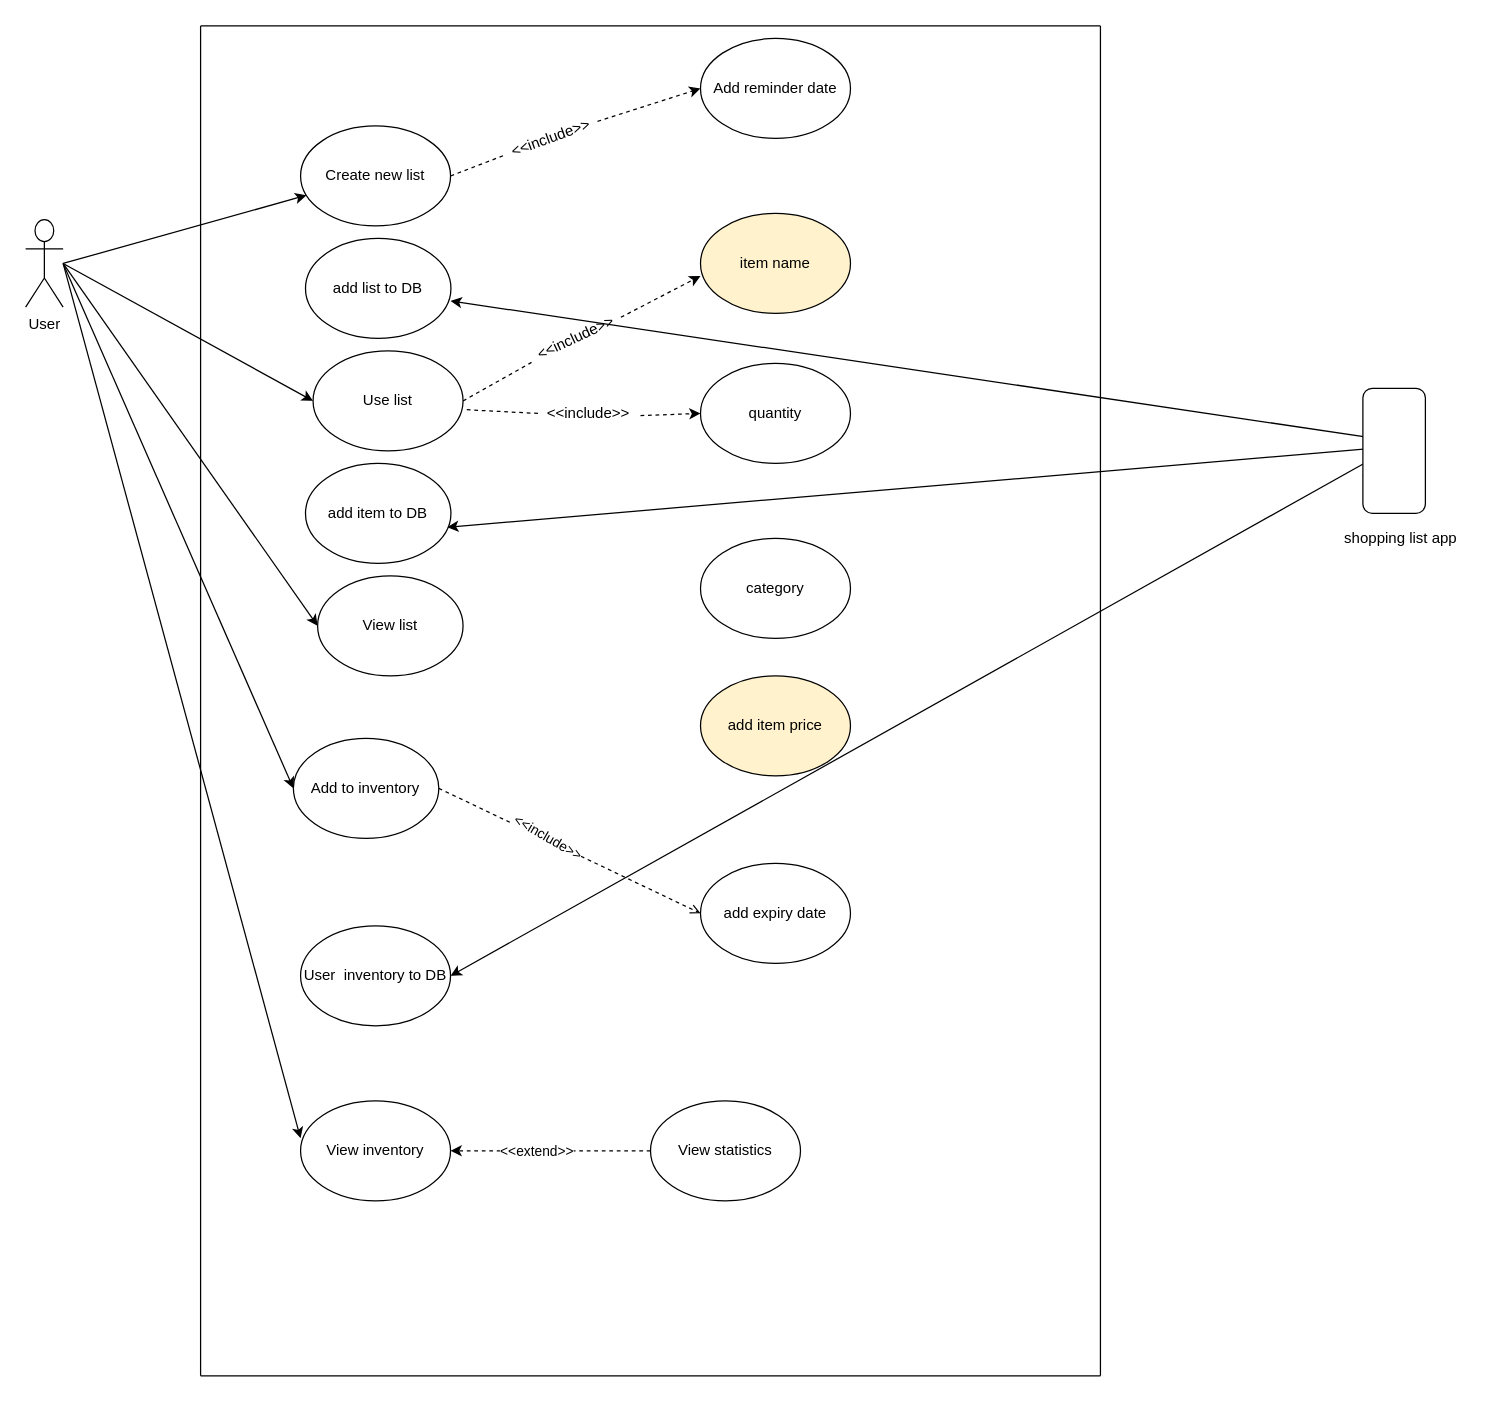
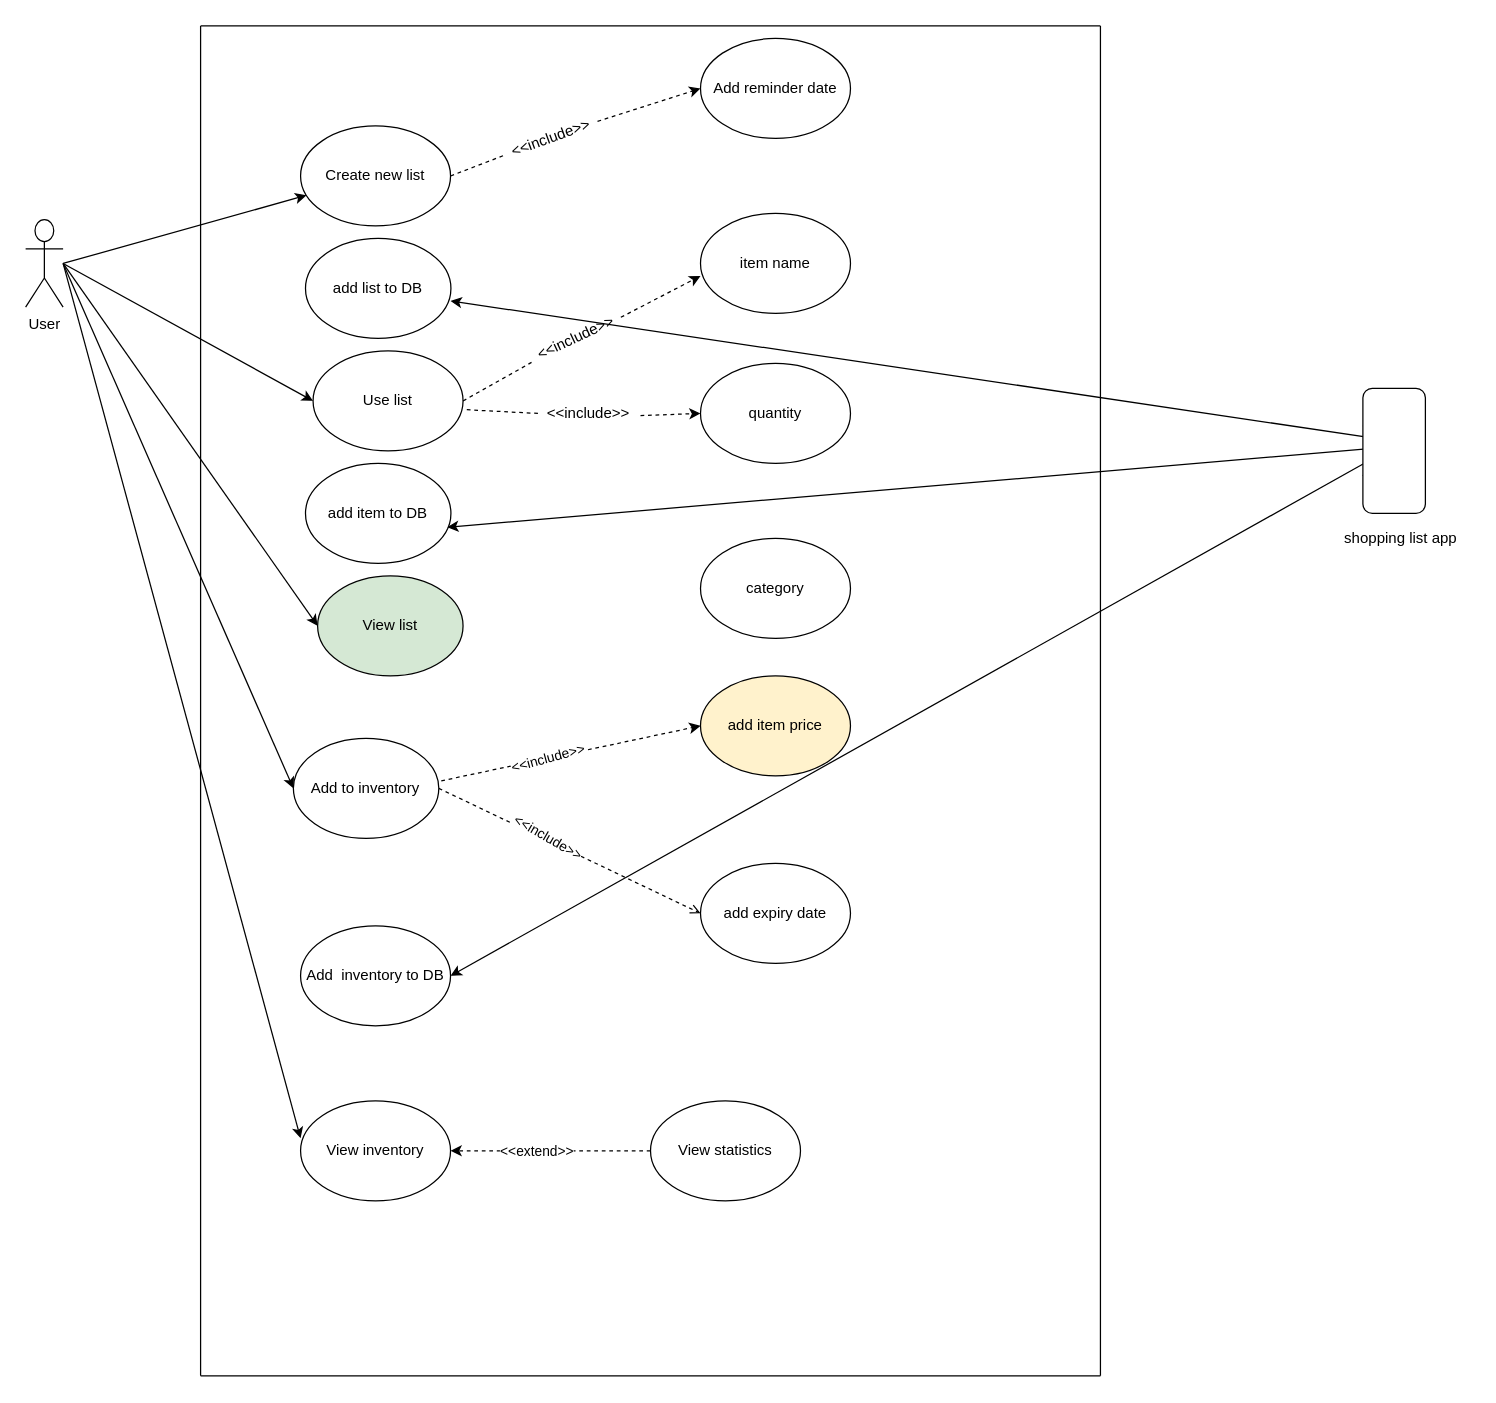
  <mxCell id="0" />
  <mxCell id="1" parent="0" />
  <mxCell id="2" value="User" style="shape=umlActor;verticalLabelPosition=bottom;verticalAlign=top;html=1;outlineConnect=0;" parent="1" vertex="1"><mxGeometry x="20" y="175" width="30" height="70" as="geometry" /></mxCell>
  <mxCell id="3" value="Create new list" style="ellipse;whiteSpace=wrap;html=1;" parent="1" vertex="1"><mxGeometry x="240" y="100" width="120" height="80" as="geometry" /></mxCell>
  <mxCell id="4" value="Use list" style="ellipse;whiteSpace=wrap;html=1;" parent="1" vertex="1"><mxGeometry x="250" y="280" width="120" height="80" as="geometry" /></mxCell>
  <mxCell id="5" value="" style="endArrow=classic;html=1;rounded=0;" parent="1" target="3" edge="1"><mxGeometry width="50" height="50" relative="1" as="geometry"><mxPoint x="50" y="210" as="sourcePoint" /><mxPoint x="410" y="210" as="targetPoint" /></mxGeometry></mxCell>
  <mxCell id="6" value="" style="endArrow=classic;html=1;rounded=0;entryX=0;entryY=0.5;entryDx=0;entryDy=0;" parent="1" target="4" edge="1"><mxGeometry width="50" height="50" relative="1" as="geometry"><mxPoint x="50" y="210" as="sourcePoint" /><mxPoint x="410" y="210" as="targetPoint" /></mxGeometry></mxCell>
- <mxCell id="7" value="item name" style="ellipse;whiteSpace=wrap;html=1;fillColor=#fff2cc;" parent="1" vertex="1"><mxGeometry x="560" y="170" width="120" height="80" as="geometry" /></mxCell>
+ <mxCell id="7" value="item name" style="ellipse;whiteSpace=wrap;html=1;" parent="1" vertex="1"><mxGeometry x="560" y="170" width="120" height="80" as="geometry" /></mxCell>
  <mxCell id="8" value="quantity" style="ellipse;whiteSpace=wrap;html=1;" parent="1" vertex="1"><mxGeometry x="560" y="290" width="120" height="80" as="geometry" /></mxCell>
  <mxCell id="9" value="" style="endArrow=classic;html=1;rounded=0;exitX=1;exitY=0.5;exitDx=0;exitDy=0;entryX=0;entryY=0.625;entryDx=0;entryDy=0;entryPerimeter=0;dashed=1;startArrow=none;" parent="1" source="17" target="7" edge="1"><mxGeometry width="50" height="50" relative="1" as="geometry"><mxPoint x="360" y="560" as="sourcePoint" /><mxPoint x="560" y="280" as="targetPoint" /></mxGeometry></mxCell>
  <mxCell id="10" value="" style="endArrow=classic;html=1;rounded=0;exitX=1.025;exitY=0.588;exitDx=0;exitDy=0;entryX=0;entryY=0.5;entryDx=0;entryDy=0;exitPerimeter=0;dashed=1;startArrow=none;" parent="1" source="19" target="8" edge="1"><mxGeometry width="50" height="50" relative="1" as="geometry"><mxPoint x="380" y="330" as="sourcePoint" /><mxPoint x="567" y="289.04" as="targetPoint" /></mxGeometry></mxCell>
  <mxCell id="11" value="Add reminder date" style="ellipse;whiteSpace=wrap;html=1;" parent="1" vertex="1"><mxGeometry x="560" y="30" width="120" height="80" as="geometry" /></mxCell>
  <mxCell id="12" value="" style="group" parent="1" vertex="1" connectable="0"><mxGeometry x="560" y="430" width="120" height="80" as="geometry" /></mxCell>
  <mxCell id="13" value="category" style="ellipse;whiteSpace=wrap;html=1;" parent="12" vertex="1"><mxGeometry width="120" height="80" as="geometry" /></mxCell>
  <mxCell id="14" value="" style="endArrow=classic;html=1;rounded=0;exitX=1;exitY=0.5;exitDx=0;exitDy=0;entryX=0;entryY=0.5;entryDx=0;entryDy=0;dashed=1;startArrow=none;" parent="1" source="15" target="11" edge="1"><mxGeometry width="50" height="50" relative="1" as="geometry"><mxPoint x="360" y="160" as="sourcePoint" /><mxPoint x="410" y="110" as="targetPoint" /></mxGeometry></mxCell>
  <mxCell id="15" value="&amp;lt;&amp;lt;include&amp;gt;&amp;gt;" style="text;html=1;align=center;verticalAlign=middle;resizable=0;points=[];autosize=1;strokeColor=none;fillColor=none;rotation=-20;" parent="1" vertex="1"><mxGeometry x="400" y="100" width="80" height="20" as="geometry" /></mxCell>
  <mxCell id="16" value="" style="endArrow=none;html=1;rounded=0;exitX=1;exitY=0.5;exitDx=0;exitDy=0;entryX=0;entryY=0.5;entryDx=0;entryDy=0;dashed=1;" parent="1" source="3" target="15" edge="1"><mxGeometry width="50" height="50" relative="1" as="geometry"><mxPoint x="360" y="140" as="sourcePoint" /><mxPoint x="560" y="70" as="targetPoint" /></mxGeometry></mxCell>
  <mxCell id="17" value="&amp;lt;&amp;lt;include&amp;gt;&amp;gt;" style="text;html=1;align=center;verticalAlign=middle;resizable=0;points=[];autosize=1;strokeColor=none;fillColor=none;rotation=-25;" parent="1" vertex="1"><mxGeometry x="420" y="260" width="80" height="20" as="geometry" /></mxCell>
  <mxCell id="18" value="" style="endArrow=none;html=1;rounded=0;exitX=1;exitY=0.5;exitDx=0;exitDy=0;entryX=0;entryY=0.625;entryDx=0;entryDy=0;entryPerimeter=0;dashed=1;" parent="1" source="4" target="17" edge="1"><mxGeometry width="50" height="50" relative="1" as="geometry"><mxPoint x="370" y="320" as="sourcePoint" /><mxPoint x="560" y="220" as="targetPoint" /></mxGeometry></mxCell>
  <mxCell id="19" value="&amp;lt;&amp;lt;include&amp;gt;&amp;gt;" style="text;html=1;align=center;verticalAlign=middle;resizable=0;points=[];autosize=1;strokeColor=none;fillColor=none;rotation=0;" parent="1" vertex="1"><mxGeometry x="430" y="320" width="80" height="20" as="geometry" /></mxCell>
  <mxCell id="20" value="" style="endArrow=none;html=1;rounded=0;exitX=1.025;exitY=0.588;exitDx=0;exitDy=0;entryX=0;entryY=0.5;entryDx=0;entryDy=0;exitPerimeter=0;dashed=1;" parent="1" source="4" target="19" edge="1"><mxGeometry width="50" height="50" relative="1" as="geometry"><mxPoint x="373" y="327.04" as="sourcePoint" /><mxPoint x="560" y="330" as="targetPoint" /></mxGeometry></mxCell>
  <mxCell id="21" value="" style="endArrow=classic;html=1;rounded=0;entryX=0;entryY=0.5;entryDx=0;entryDy=0;" parent="1" target="41" edge="1"><mxGeometry width="50" height="50" relative="1" as="geometry"><mxPoint x="50" y="210" as="sourcePoint" /><mxPoint x="260" y="330" as="targetPoint" /></mxGeometry></mxCell>
  <mxCell id="22" value="" style="endArrow=classic;html=1;rounded=0;entryX=0;entryY=0.375;entryDx=0;entryDy=0;entryPerimeter=0;" parent="1" target="32" edge="1"><mxGeometry width="50" height="50" relative="1" as="geometry"><mxPoint x="50" y="210" as="sourcePoint" /><mxPoint x="220" y="750" as="targetPoint" /></mxGeometry></mxCell>
  <mxCell id="23" value="add item price" style="ellipse;whiteSpace=wrap;html=1;fillColor=#fff2cc;" parent="1" vertex="1"><mxGeometry x="560" y="540" width="120" height="80" as="geometry" /></mxCell>
  <mxCell id="24" value="add expiry date" style="ellipse;whiteSpace=wrap;html=1;" parent="1" vertex="1"><mxGeometry x="560" y="690" width="120" height="80" as="geometry" /></mxCell>
+ <mxCell id="25" value="" style="endArrow=classic;html=1;rounded=0;dashed=1;exitX=1.017;exitY=0.425;exitDx=0;exitDy=0;exitPerimeter=0;entryX=0;entryY=0.5;entryDx=0;entryDy=0;" parent="1" source="37" target="23" edge="1"><mxGeometry width="50" height="50" relative="1" as="geometry"><mxPoint x="360" y="540" as="sourcePoint" /><mxPoint x="410" y="490" as="targetPoint" /></mxGeometry></mxCell>
+ <mxCell id="26" value="&amp;lt;&amp;lt;include&amp;gt;&amp;gt;" style="edgeLabel;html=1;align=center;verticalAlign=middle;resizable=0;points=[];rotation=-15;" vertex="1" connectable="0" parent="25"><mxGeometry x="-0.182" relative="1" as="geometry"><mxPoint as="offset" /></mxGeometry></mxCell>
  <mxCell id="27" value="" style="endArrow=open;html=1;rounded=0;dashed=1;exitX=1;exitY=0.5;exitDx=0;exitDy=0;entryX=0;entryY=0.5;entryDx=0;entryDy=0;" parent="1" source="37" target="24" edge="1"><mxGeometry width="50" height="50" relative="1" as="geometry"><mxPoint x="372.04" y="634" as="sourcePoint" /><mxPoint x="580" y="590" as="targetPoint" /></mxGeometry></mxCell>
  <mxCell id="28" value="&amp;lt;&amp;lt;include&amp;gt;&amp;gt;" style="edgeLabel;html=1;align=center;verticalAlign=middle;resizable=0;points=[];rotation=30;" vertex="1" connectable="0" parent="27"><mxGeometry x="-0.172" y="3" relative="1" as="geometry"><mxPoint x="-1" as="offset" /></mxGeometry></mxCell>
  <mxCell id="29" value="" style="endArrow=none;html=1;rounded=0;" edge="1" parent="1"><mxGeometry width="50" height="50" relative="1" as="geometry"><mxPoint x="160" y="20" as="sourcePoint" /><mxPoint x="880" y="20" as="targetPoint" /></mxGeometry></mxCell>
  <mxCell id="30" value="" style="endArrow=none;html=1;rounded=0;" edge="1" parent="1"><mxGeometry width="50" height="50" relative="1" as="geometry"><mxPoint x="160" y="20" as="sourcePoint" /><mxPoint x="160" y="1100" as="targetPoint" /></mxGeometry></mxCell>
  <mxCell id="31" value="" style="endArrow=none;html=1;rounded=0;" edge="1" parent="1"><mxGeometry width="50" height="50" relative="1" as="geometry"><mxPoint x="880" y="20" as="sourcePoint" /><mxPoint x="880" y="1100" as="targetPoint" /></mxGeometry></mxCell>
  <mxCell id="32" value="View inventory" style="ellipse;whiteSpace=wrap;html=1;" vertex="1" parent="1"><mxGeometry x="240" y="880" width="120" height="80" as="geometry" /></mxCell>
  <mxCell id="33" value="View statistics" style="ellipse;whiteSpace=wrap;html=1;" vertex="1" parent="1"><mxGeometry x="520" y="880" width="120" height="80" as="geometry" /></mxCell>
  <mxCell id="34" value="" style="endArrow=classic;html=1;rounded=0;entryX=1;entryY=0.5;entryDx=0;entryDy=0;entryPerimeter=0;dashed=1;" edge="1" parent="1" source="33" target="32"><mxGeometry width="50" height="50" relative="1" as="geometry"><mxPoint x="460" y="1050" as="sourcePoint" /><mxPoint x="360" y="930" as="targetPoint" /></mxGeometry></mxCell>
  <mxCell id="35" value="&amp;lt;&amp;lt;extend&amp;gt;&amp;gt;" style="edgeLabel;html=1;align=center;verticalAlign=middle;resizable=0;points=[];rotation=0;" vertex="1" connectable="0" parent="34"><mxGeometry x="0.144" relative="1" as="geometry"><mxPoint as="offset" /></mxGeometry></mxCell>
  <mxCell id="36" value="" style="group" vertex="1" connectable="0" parent="1"><mxGeometry x="50" y="210" width="320" height="460" as="geometry" /></mxCell>
  <mxCell id="37" value="Add to inventory" style="ellipse;whiteSpace=wrap;html=1;" parent="36" vertex="1"><mxGeometry x="184.242" y="380" width="116.364" height="80" as="geometry" /></mxCell>
  <mxCell id="38" value="" style="endArrow=classic;html=1;rounded=0;entryX=0;entryY=0.5;entryDx=0;entryDy=0;" edge="1" parent="36" target="37"><mxGeometry width="50" height="50" relative="1" as="geometry"><mxPoint as="sourcePoint" /><mxPoint x="191.03" y="424" as="targetPoint" /></mxGeometry></mxCell>
  <mxCell id="39" value="add list to DB" style="ellipse;whiteSpace=wrap;html=1;" vertex="1" parent="36"><mxGeometry x="193.939" y="-20" width="116.364" height="80" as="geometry" /></mxCell>
  <mxCell id="40" value="add item to DB" style="ellipse;whiteSpace=wrap;html=1;" vertex="1" parent="36"><mxGeometry x="193.939" y="160" width="116.364" height="80" as="geometry" /></mxCell>
- <mxCell id="41" value="View list" style="ellipse;whiteSpace=wrap;html=1;" parent="36" vertex="1"><mxGeometry x="203.636" y="250" width="116.364" height="80" as="geometry" /></mxCell>
+ <mxCell id="41" value="View list" style="ellipse;whiteSpace=wrap;html=1;fillColor=#d5e8d4;" parent="36" vertex="1"><mxGeometry x="203.636" y="250" width="116.364" height="80" as="geometry" /></mxCell>
  <mxCell id="42" value="" style="endArrow=none;html=1;rounded=0;" edge="1" parent="1"><mxGeometry width="50" height="50" relative="1" as="geometry"><mxPoint x="160" y="1100" as="sourcePoint" /><mxPoint x="880" y="1100" as="targetPoint" /></mxGeometry></mxCell>
  <mxCell id="43" value="Actor" style="shape=umlActor;verticalLabelPosition=bottom;verticalAlign=top;html=1;outlineConnect=0;" vertex="1" parent="1"><mxGeometry x="1090" y="320" width="30" height="60" as="geometry" /></mxCell>
- <mxCell id="44" value="User&amp;nbsp; inventory to DB" style="ellipse;whiteSpace=wrap;html=1;" vertex="1" parent="1"><mxGeometry x="240" y="740" width="120" height="80" as="geometry" /></mxCell>
+ <mxCell id="44" value="Add&amp;nbsp; inventory to DB" style="ellipse;whiteSpace=wrap;html=1;" vertex="1" parent="1"><mxGeometry x="240" y="740" width="120" height="80" as="geometry" /></mxCell>
  <mxCell id="45" value="" style="endArrow=classic;html=1;rounded=0;" edge="1" parent="1"><mxGeometry width="50" height="50" relative="1" as="geometry"><mxPoint x="1100" y="350" as="sourcePoint" /><mxPoint x="360" y="240" as="targetPoint" /></mxGeometry></mxCell>
  <mxCell id="46" value="" style="endArrow=classic;html=1;rounded=0;entryX=0.975;entryY=0.638;entryDx=0;entryDy=0;entryPerimeter=0;" edge="1" parent="1" target="40"><mxGeometry width="50" height="50" relative="1" as="geometry"><mxPoint x="1100" y="357.785" as="sourcePoint" /><mxPoint x="370" y="250" as="targetPoint" /></mxGeometry></mxCell>
  <mxCell id="47" value="" style="endArrow=classic;html=1;rounded=0;entryX=1;entryY=0.5;entryDx=0;entryDy=0;exitX=0.267;exitY=0.767;exitDx=0;exitDy=0;exitPerimeter=0;" edge="1" parent="1" source="43" target="44"><mxGeometry width="50" height="50" relative="1" as="geometry"><mxPoint x="1110" y="367.785" as="sourcePoint" /><mxPoint x="370" y="420" as="targetPoint" /></mxGeometry></mxCell>
  <mxCell id="48" value="" style="rounded=1;whiteSpace=wrap;html=1;" vertex="1" parent="1"><mxGeometry x="1090" y="310" width="50" height="100" as="geometry" /></mxCell>
  <mxCell id="49" value="shopping list app" style="text;html=1;align=center;verticalAlign=middle;resizable=0;points=[];autosize=1;strokeColor=none;fillColor=none;" vertex="1" parent="1"><mxGeometry x="1065" y="420" width="110" height="20" as="geometry" /></mxCell>
